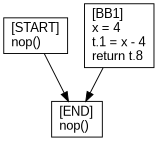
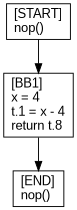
  digraph {
    fontname="Liberation Sans"
    node [fontname="Liberation Sans" shape=box]
    edge [fontname="Liberation Sans"]
    n1 [label="[END]\lnop()\l"]
    n2 [label="[START]\lnop()\l"]
    n3 [label="[BB1]\lx = 4\lt.1 = x - 4\lreturn t.8\l"]
-   n2 -> n1
+   n2 -> n3
    n3 -> n1
  }
